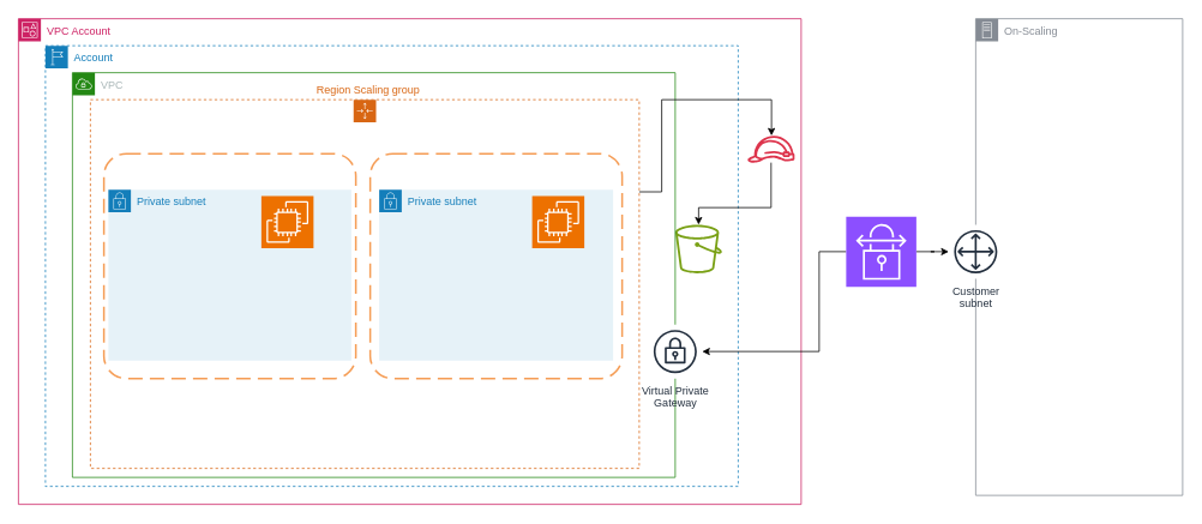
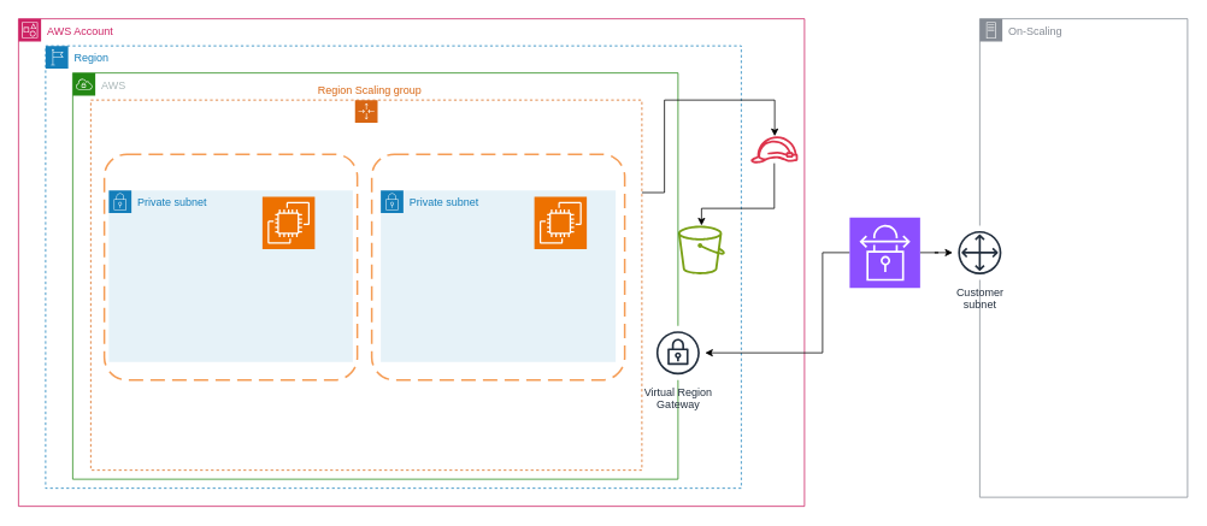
  <mxCell id="0" />
  <mxCell id="1" parent="0" />
- <mxCell id="2" value="VPC Account" style="points=[[0,0],[0.25,0],[0.5,0],[0.75,0],[1,0],[1,0.25],[1,0.5],[1,0.75],[1,1],[0.75,1],[0.5,1],[0.25,1],[0,1],[0,0.75],[0,0.5],[0,0.25]];outlineConnect=0;gradientColor=none;html=1;whiteSpace=wrap;fontSize=12;fontStyle=0;container=1;pointerEvents=0;collapsible=0;recursiveResize=0;shape=mxgraph.aws4.group;grIcon=mxgraph.aws4.group_account;strokeColor=#CD2264;fillColor=none;verticalAlign=top;align=left;spacingLeft=30;fontColor=#CD2264;dashed=0;" vertex="1" parent="1"><mxGeometry x="20" y="20" width="870" height="540" as="geometry" /></mxCell>
+ <mxCell id="2" value="AWS Account" style="points=[[0,0],[0.25,0],[0.5,0],[0.75,0],[1,0],[1,0.25],[1,0.5],[1,0.75],[1,1],[0.75,1],[0.5,1],[0.25,1],[0,1],[0,0.75],[0,0.5],[0,0.25]];outlineConnect=0;gradientColor=none;html=1;whiteSpace=wrap;fontSize=12;fontStyle=0;container=1;pointerEvents=0;collapsible=0;recursiveResize=0;shape=mxgraph.aws4.group;grIcon=mxgraph.aws4.group_account;strokeColor=#CD2264;fillColor=none;verticalAlign=top;align=left;spacingLeft=30;fontColor=#CD2264;dashed=0;" vertex="1" parent="1"><mxGeometry x="20" y="20" width="870" height="540" as="geometry" /></mxCell>
  <mxCell id="3" value="" style="sketch=0;outlineConnect=0;fontColor=#232F3E;gradientColor=none;fillColor=#DD344C;strokeColor=none;dashed=0;verticalLabelPosition=bottom;verticalAlign=top;align=center;html=1;fontSize=12;fontStyle=0;aspect=fixed;pointerEvents=1;shape=mxgraph.aws4.role;" vertex="1" parent="2"><mxGeometry x="810" y="130" width="53.18" height="30" as="geometry" /></mxCell>
- <mxCell id="4" value="Account" style="points=[[0,0],[0.25,0],[0.5,0],[0.75,0],[1,0],[1,0.25],[1,0.5],[1,0.75],[1,1],[0.75,1],[0.5,1],[0.25,1],[0,1],[0,0.75],[0,0.5],[0,0.25]];outlineConnect=0;gradientColor=none;html=1;whiteSpace=wrap;fontSize=12;fontStyle=0;container=1;pointerEvents=0;collapsible=0;recursiveResize=0;shape=mxgraph.aws4.group;grIcon=mxgraph.aws4.group_region;strokeColor=#147EBA;fillColor=none;verticalAlign=top;align=left;spacingLeft=30;fontColor=#147EBA;dashed=1;" vertex="1" parent="1"><mxGeometry x="50" y="50" width="770" height="490" as="geometry" /></mxCell>
+ <mxCell id="4" value="Region" style="points=[[0,0],[0.25,0],[0.5,0],[0.75,0],[1,0],[1,0.25],[1,0.5],[1,0.75],[1,1],[0.75,1],[0.5,1],[0.25,1],[0,1],[0,0.75],[0,0.5],[0,0.25]];outlineConnect=0;gradientColor=none;html=1;whiteSpace=wrap;fontSize=12;fontStyle=0;container=1;pointerEvents=0;collapsible=0;recursiveResize=0;shape=mxgraph.aws4.group;grIcon=mxgraph.aws4.group_region;strokeColor=#147EBA;fillColor=none;verticalAlign=top;align=left;spacingLeft=30;fontColor=#147EBA;dashed=1;" vertex="1" parent="1"><mxGeometry x="50" y="50" width="770" height="490" as="geometry" /></mxCell>
  <mxCell id="5" value="" style="sketch=0;outlineConnect=0;fontColor=#232F3E;gradientColor=none;fillColor=#7AA116;strokeColor=none;dashed=0;verticalLabelPosition=bottom;verticalAlign=top;align=center;html=1;fontSize=12;fontStyle=0;aspect=fixed;pointerEvents=1;shape=mxgraph.aws4.bucket;" vertex="1" parent="4"><mxGeometry x="700" y="199" width="51.92" height="54" as="geometry" /></mxCell>
- <mxCell id="6" value="VPC" style="points=[[0,0],[0.25,0],[0.5,0],[0.75,0],[1,0],[1,0.25],[1,0.5],[1,0.75],[1,1],[0.75,1],[0.5,1],[0.25,1],[0,1],[0,0.75],[0,0.5],[0,0.25]];outlineConnect=0;gradientColor=none;html=1;whiteSpace=wrap;fontSize=12;fontStyle=0;container=1;pointerEvents=0;collapsible=0;recursiveResize=0;shape=mxgraph.aws4.group;grIcon=mxgraph.aws4.group_vpc;strokeColor=#248814;fillColor=none;verticalAlign=top;align=left;spacingLeft=30;fontColor=#AAB7B8;dashed=0;" vertex="1" parent="1"><mxGeometry x="80" y="80" width="670" height="450" as="geometry" /></mxCell>
+ <mxCell id="6" value="AWS" style="points=[[0,0],[0.25,0],[0.5,0],[0.75,0],[1,0],[1,0.25],[1,0.5],[1,0.75],[1,1],[0.75,1],[0.5,1],[0.25,1],[0,1],[0,0.75],[0,0.5],[0,0.25]];outlineConnect=0;gradientColor=none;html=1;whiteSpace=wrap;fontSize=12;fontStyle=0;container=1;pointerEvents=0;collapsible=0;recursiveResize=0;shape=mxgraph.aws4.group;grIcon=mxgraph.aws4.group_vpc;strokeColor=#248814;fillColor=none;verticalAlign=top;align=left;spacingLeft=30;fontColor=#AAB7B8;dashed=0;" vertex="1" parent="1"><mxGeometry x="80" y="80" width="670" height="450" as="geometry" /></mxCell>
  <mxCell id="7" value="Region Scaling group" style="points=[[0,0],[0.25,0],[0.5,0],[0.75,0],[1,0],[1,0.25],[1,0.5],[1,0.75],[1,1],[0.75,1],[0.5,1],[0.25,1],[0,1],[0,0.75],[0,0.5],[0,0.25]];outlineConnect=0;gradientColor=none;html=1;whiteSpace=wrap;fontSize=12;fontStyle=0;container=1;pointerEvents=0;collapsible=0;recursiveResize=0;shape=mxgraph.aws4.groupCenter;grIcon=mxgraph.aws4.group_auto_scaling_group;grStroke=1;strokeColor=#D86613;fillColor=none;verticalAlign=top;align=center;fontColor=#D86613;dashed=1;spacingTop=25;movableLabel=0;" vertex="1" parent="6"><mxGeometry x="20" y="30" width="610" height="410" as="geometry"><mxPoint x="4" y="-50" as="offset" /></mxGeometry></mxCell>
  <mxCell id="8" value="Private subnet" style="points=[[0,0],[0.25,0],[0.5,0],[0.75,0],[1,0],[1,0.25],[1,0.5],[1,0.75],[1,1],[0.75,1],[0.5,1],[0.25,1],[0,1],[0,0.75],[0,0.5],[0,0.25]];outlineConnect=0;gradientColor=none;html=1;whiteSpace=wrap;fontSize=12;fontStyle=0;container=1;pointerEvents=0;collapsible=0;recursiveResize=0;shape=mxgraph.aws4.group;grIcon=mxgraph.aws4.group_security_group;grStroke=0;strokeColor=#147EBA;fillColor=#E6F2F8;verticalAlign=top;align=left;spacingLeft=30;fontColor=#147EBA;dashed=0;" vertex="1" parent="7"><mxGeometry x="321" y="100" width="260" height="190" as="geometry" /></mxCell>
  <mxCell id="9" value="" style="sketch=0;points=[[0,0,0],[0.25,0,0],[0.5,0,0],[0.75,0,0],[1,0,0],[0,1,0],[0.25,1,0],[0.5,1,0],[0.75,1,0],[1,1,0],[0,0.25,0],[0,0.5,0],[0,0.75,0],[1,0.25,0],[1,0.5,0],[1,0.75,0]];outlineConnect=0;fontColor=#232F3E;fillColor=#ED7100;strokeColor=#ffffff;dashed=0;verticalLabelPosition=bottom;verticalAlign=top;align=center;html=1;fontSize=12;fontStyle=0;aspect=fixed;shape=mxgraph.aws4.resourceIcon;resIcon=mxgraph.aws4.ec2;" vertex="1" parent="8"><mxGeometry x="170" y="7" width="58" height="58" as="geometry" /></mxCell>
  <mxCell id="10" value="" style="rounded=1;arcSize=10;dashed=1;strokeColor=#F59D56;fillColor=none;gradientColor=none;dashPattern=8 4;strokeWidth=2;" vertex="1" parent="7"><mxGeometry x="311" y="60" width="280" height="250" as="geometry" /></mxCell>
  <mxCell id="11" value="Private subnet" style="points=[[0,0],[0.25,0],[0.5,0],[0.75,0],[1,0],[1,0.25],[1,0.5],[1,0.75],[1,1],[0.75,1],[0.5,1],[0.25,1],[0,1],[0,0.75],[0,0.5],[0,0.25]];outlineConnect=0;gradientColor=none;html=1;whiteSpace=wrap;fontSize=12;fontStyle=0;container=1;pointerEvents=0;collapsible=0;recursiveResize=0;shape=mxgraph.aws4.group;grIcon=mxgraph.aws4.group_security_group;grStroke=0;strokeColor=#147EBA;fillColor=#E6F2F8;verticalAlign=top;align=left;spacingLeft=30;fontColor=#147EBA;dashed=0;" vertex="1" parent="7"><mxGeometry x="20" y="100" width="270" height="190" as="geometry" /></mxCell>
  <mxCell id="12" value="" style="sketch=0;points=[[0,0,0],[0.25,0,0],[0.5,0,0],[0.75,0,0],[1,0,0],[0,1,0],[0.25,1,0],[0.5,1,0],[0.75,1,0],[1,1,0],[0,0.25,0],[0,0.5,0],[0,0.75,0],[1,0.25,0],[1,0.5,0],[1,0.75,0]];outlineConnect=0;fontColor=#232F3E;fillColor=#ED7100;strokeColor=#ffffff;dashed=0;verticalLabelPosition=bottom;verticalAlign=top;align=center;html=1;fontSize=12;fontStyle=0;aspect=fixed;shape=mxgraph.aws4.resourceIcon;resIcon=mxgraph.aws4.ec2;" vertex="1" parent="11"><mxGeometry x="170" y="7" width="58" height="58" as="geometry" /></mxCell>
  <mxCell id="13" value="" style="rounded=1;arcSize=10;dashed=1;strokeColor=#F59D56;fillColor=none;gradientColor=none;dashPattern=8 4;strokeWidth=2;" vertex="1" parent="7"><mxGeometry x="15" y="60" width="280" height="250" as="geometry" /></mxCell>
  <mxCell id="14" style="edgeStyle=orthogonalEdgeStyle;rounded=0;orthogonalLoop=1;jettySize=auto;html=1;exitX=1;exitY=0.25;exitDx=0;exitDy=0;" edge="1" parent="1" source="7" target="3"><mxGeometry relative="1" as="geometry"><Array as="points"><mxPoint x="735" y="213" /><mxPoint x="735" y="110" /><mxPoint x="857" y="110" /></Array></mxGeometry></mxCell>
  <mxCell id="15" style="edgeStyle=orthogonalEdgeStyle;rounded=0;orthogonalLoop=1;jettySize=auto;html=1;" edge="1" parent="1" source="3" target="5"><mxGeometry relative="1" as="geometry"><Array as="points"><mxPoint x="857" y="230" /><mxPoint x="776" y="230" /></Array></mxGeometry></mxCell>
  <mxCell id="16" value="On-Scaling" style="sketch=0;outlineConnect=0;gradientColor=none;html=1;whiteSpace=wrap;fontSize=12;fontStyle=0;shape=mxgraph.aws4.group;grIcon=mxgraph.aws4.group_on_premise;strokeColor=#858B94;fillColor=none;verticalAlign=top;align=left;spacingLeft=30;fontColor=#858B94;dashed=0;" vertex="1" parent="1"><mxGeometry x="1084" y="20" width="230" height="530" as="geometry" /></mxCell>
  <mxCell id="17" value="Customer&#10;subnet" style="sketch=0;outlineConnect=0;fontColor=#232F3E;gradientColor=none;strokeColor=#232F3E;fillColor=#ffffff;dashed=0;verticalLabelPosition=bottom;verticalAlign=top;align=center;html=1;fontSize=12;fontStyle=0;aspect=fixed;shape=mxgraph.aws4.resourceIcon;resIcon=mxgraph.aws4.customer_gateway;" vertex="1" parent="1"><mxGeometry x="1054" y="249" width="60" height="60" as="geometry" /></mxCell>
  <mxCell id="18" style="edgeStyle=orthogonalEdgeStyle;rounded=0;orthogonalLoop=1;jettySize=auto;html=1;" edge="1" parent="1" source="20" target="17"><mxGeometry relative="1" as="geometry" /></mxCell>
  <mxCell id="19" style="edgeStyle=orthogonalEdgeStyle;rounded=0;orthogonalLoop=1;jettySize=auto;html=1;jumpStyle=none;" edge="1" parent="1" source="20" target="21"><mxGeometry relative="1" as="geometry"><mxPoint x="950" y="410" as="targetPoint" /><Array as="points"><mxPoint x="910" y="279" /><mxPoint x="910" y="390" /></Array></mxGeometry></mxCell>
  <mxCell id="20" value="" style="sketch=0;points=[[0,0,0],[0.25,0,0],[0.5,0,0],[0.75,0,0],[1,0,0],[0,1,0],[0.25,1,0],[0.5,1,0],[0.75,1,0],[1,1,0],[0,0.25,0],[0,0.5,0],[0,0.75,0],[1,0.25,0],[1,0.5,0],[1,0.75,0]];outlineConnect=0;fontColor=#232F3E;fillColor=#8C4FFF;strokeColor=#ffffff;dashed=0;verticalLabelPosition=bottom;verticalAlign=top;align=center;html=1;fontSize=12;fontStyle=0;aspect=fixed;shape=mxgraph.aws4.resourceIcon;resIcon=mxgraph.aws4.site_to_site_vpn;" vertex="1" parent="1"><mxGeometry x="940" y="240" width="78" height="78" as="geometry" /></mxCell>
- <mxCell id="21" value="Virtual Private &lt;br&gt;Gateway" style="sketch=0;outlineConnect=0;fontColor=#232F3E;gradientColor=none;strokeColor=#232F3E;fillColor=#ffffff;dashed=0;verticalLabelPosition=bottom;verticalAlign=top;align=center;html=1;fontSize=12;fontStyle=0;aspect=fixed;shape=mxgraph.aws4.resourceIcon;resIcon=mxgraph.aws4.vpn_gateway;" vertex="1" parent="1"><mxGeometry x="720" y="360" width="60" height="60" as="geometry" /></mxCell>
+ <mxCell id="21" value="Virtual Region &lt;br&gt;Gateway" style="sketch=0;outlineConnect=0;fontColor=#232F3E;gradientColor=none;strokeColor=#232F3E;fillColor=#ffffff;dashed=0;verticalLabelPosition=bottom;verticalAlign=top;align=center;html=1;fontSize=12;fontStyle=0;aspect=fixed;shape=mxgraph.aws4.resourceIcon;resIcon=mxgraph.aws4.vpn_gateway;" vertex="1" parent="1"><mxGeometry x="720" y="360" width="60" height="60" as="geometry" /></mxCell>
